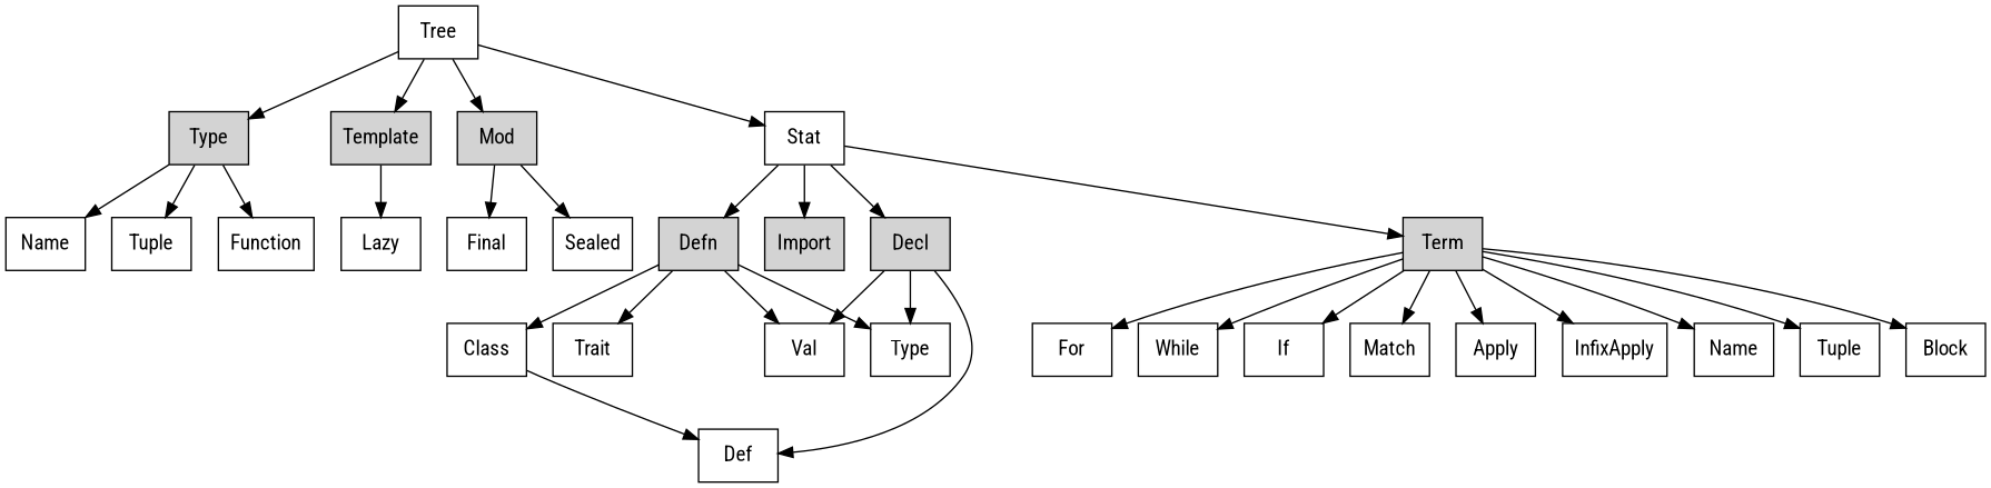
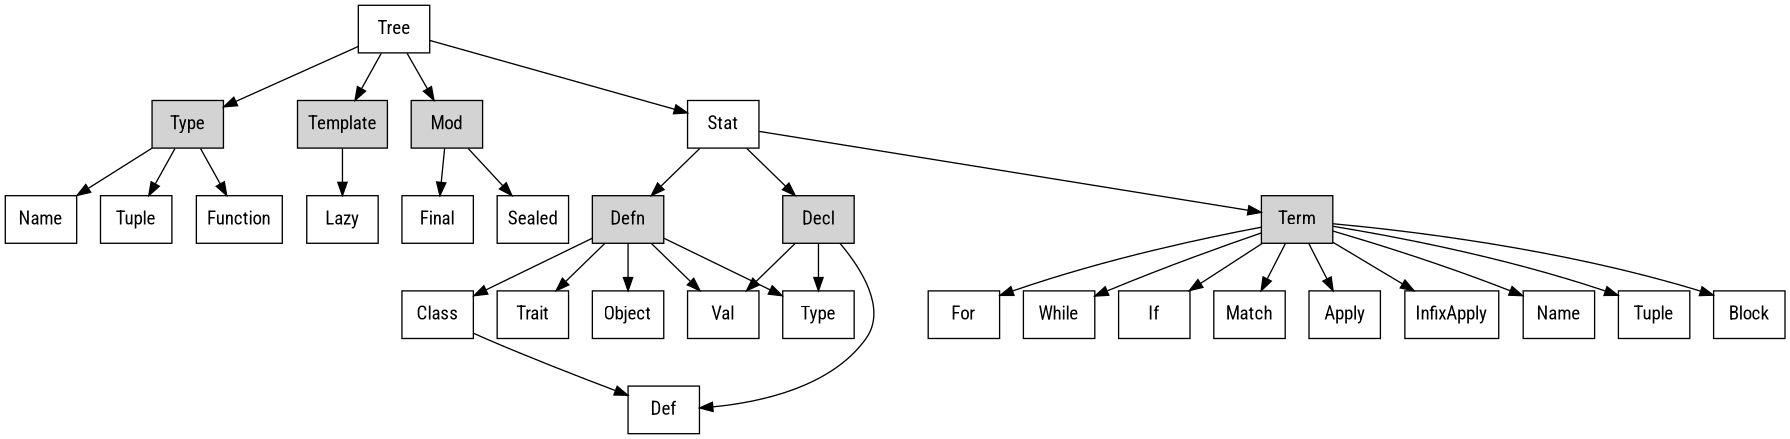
  digraph {
    fontname="Roboto Condensed"
    node [fontname="Roboto Condensed" shape=box]
    edge [fontname="Roboto Condensed"]
    n1 [label=Name]
    n2 [label=Name]
    n3 [label=Type style=filled]
    n4 [label=Tuple]
    Function
    n6 [label=Type]
    n7 [label=Tuple]
    Term [style=filled]
    Block
    For
    While
    If
    Match
    Apply
    InfixApply
    Defn [style=filled]
    Class
    Trait
+   Object
    Val
    Def
    Decl [style=filled]
    Template [style=filled]
    Lazy
-   Import [style=filled]
    Mod [style=filled]
    Final
    Sealed
    Tree
    Stat
    n3 -> n1
    n3 -> n4
    n3 -> Function
    Term -> n2
    Term -> n7
    Term -> Block
    Term -> For
    Term -> While
    Term -> If
    Term -> Match
    Term -> Apply
    Term -> InfixApply
    Defn -> n6
    Defn -> Class
    Defn -> Trait
+   Defn -> Object
    Defn -> Val
    Class -> Def
    Decl -> n6
    Decl -> Val
    Decl -> Def
    Template -> Lazy
    Mod -> Final
    Mod -> Sealed
    Tree -> n3
    Tree -> Template
    Tree -> Mod
    Tree -> Stat
    Stat -> Term
    Stat -> Defn
    Stat -> Decl
-   Stat -> Import
  }
